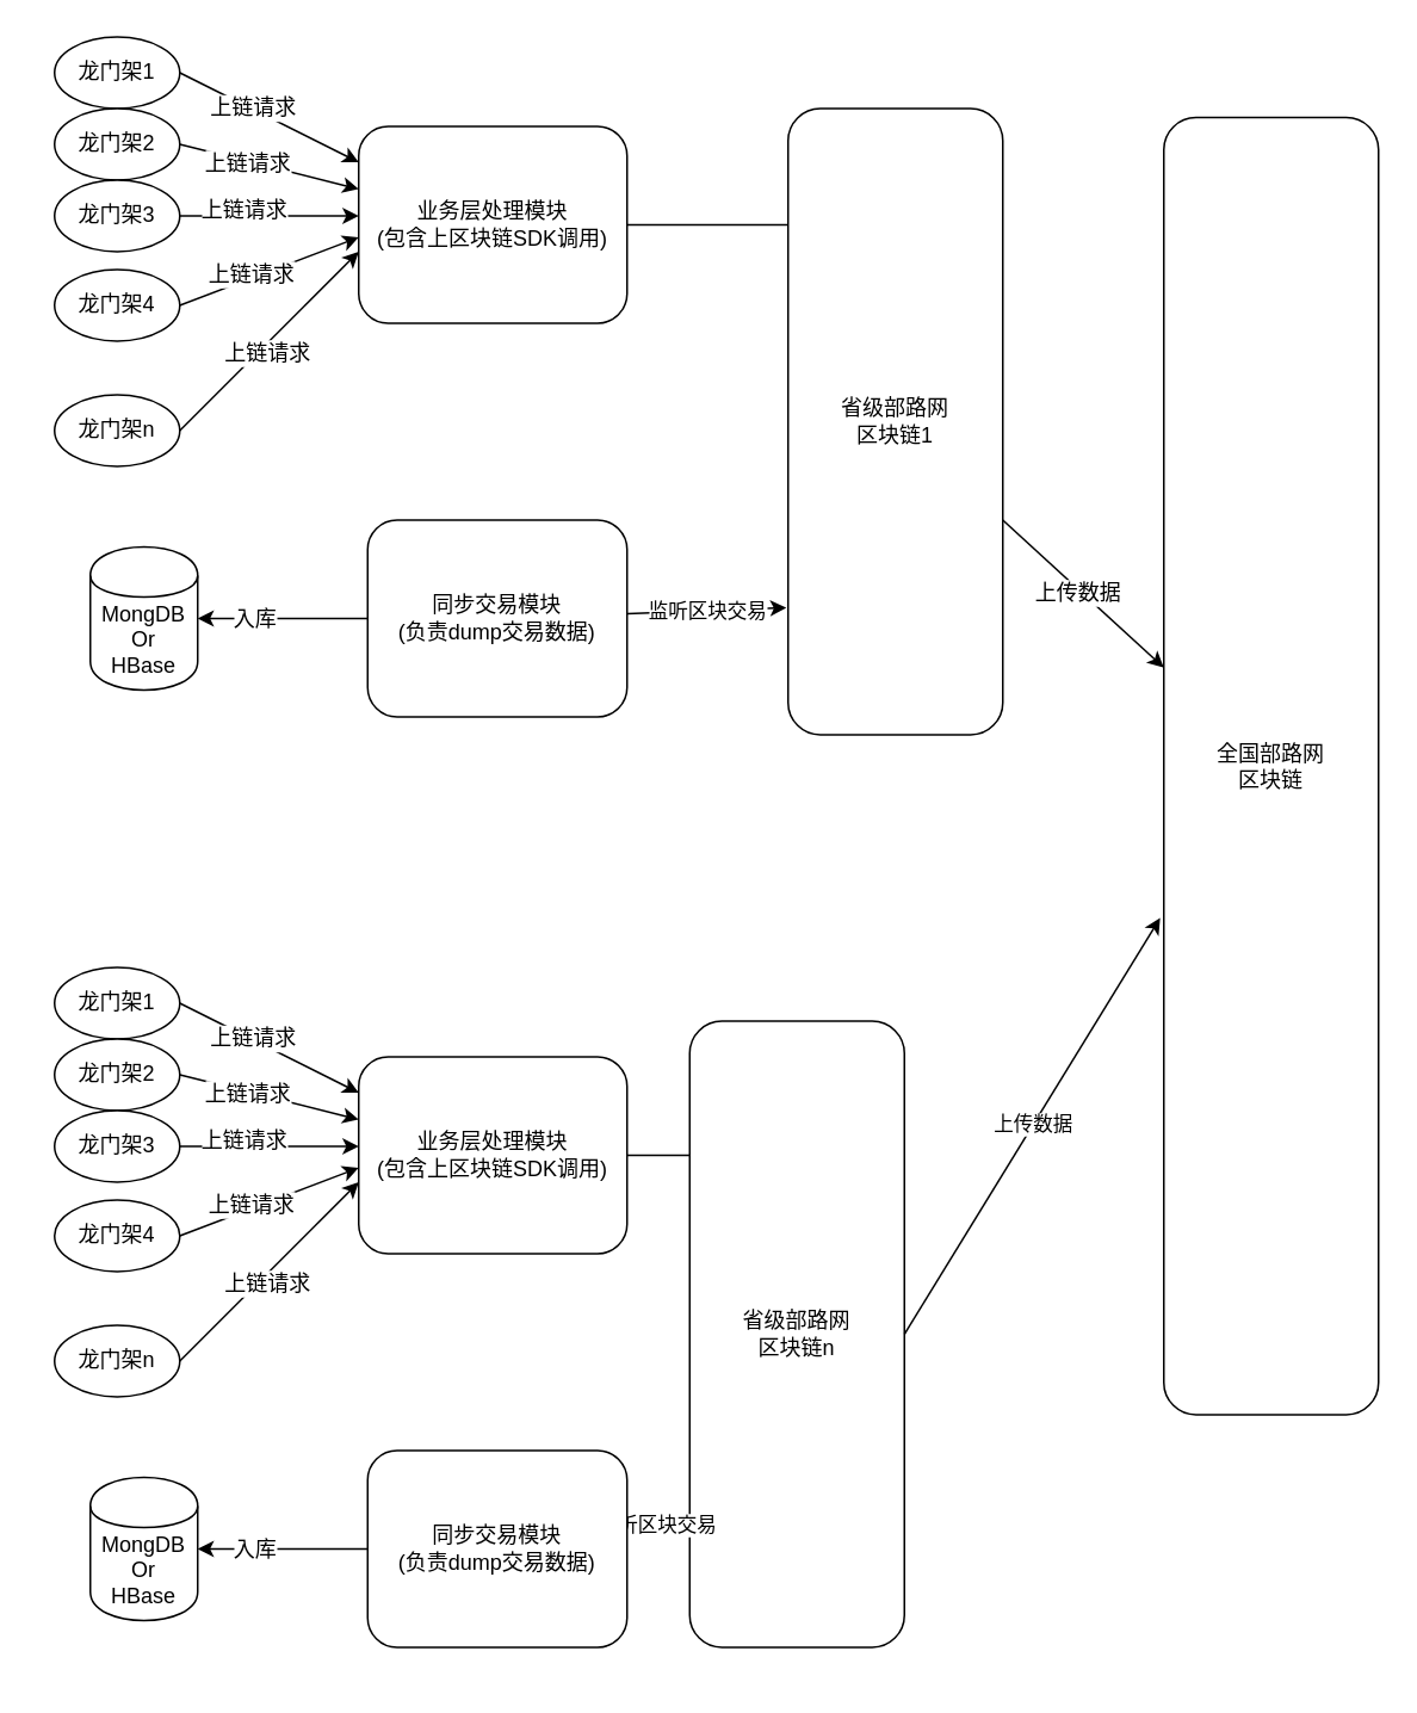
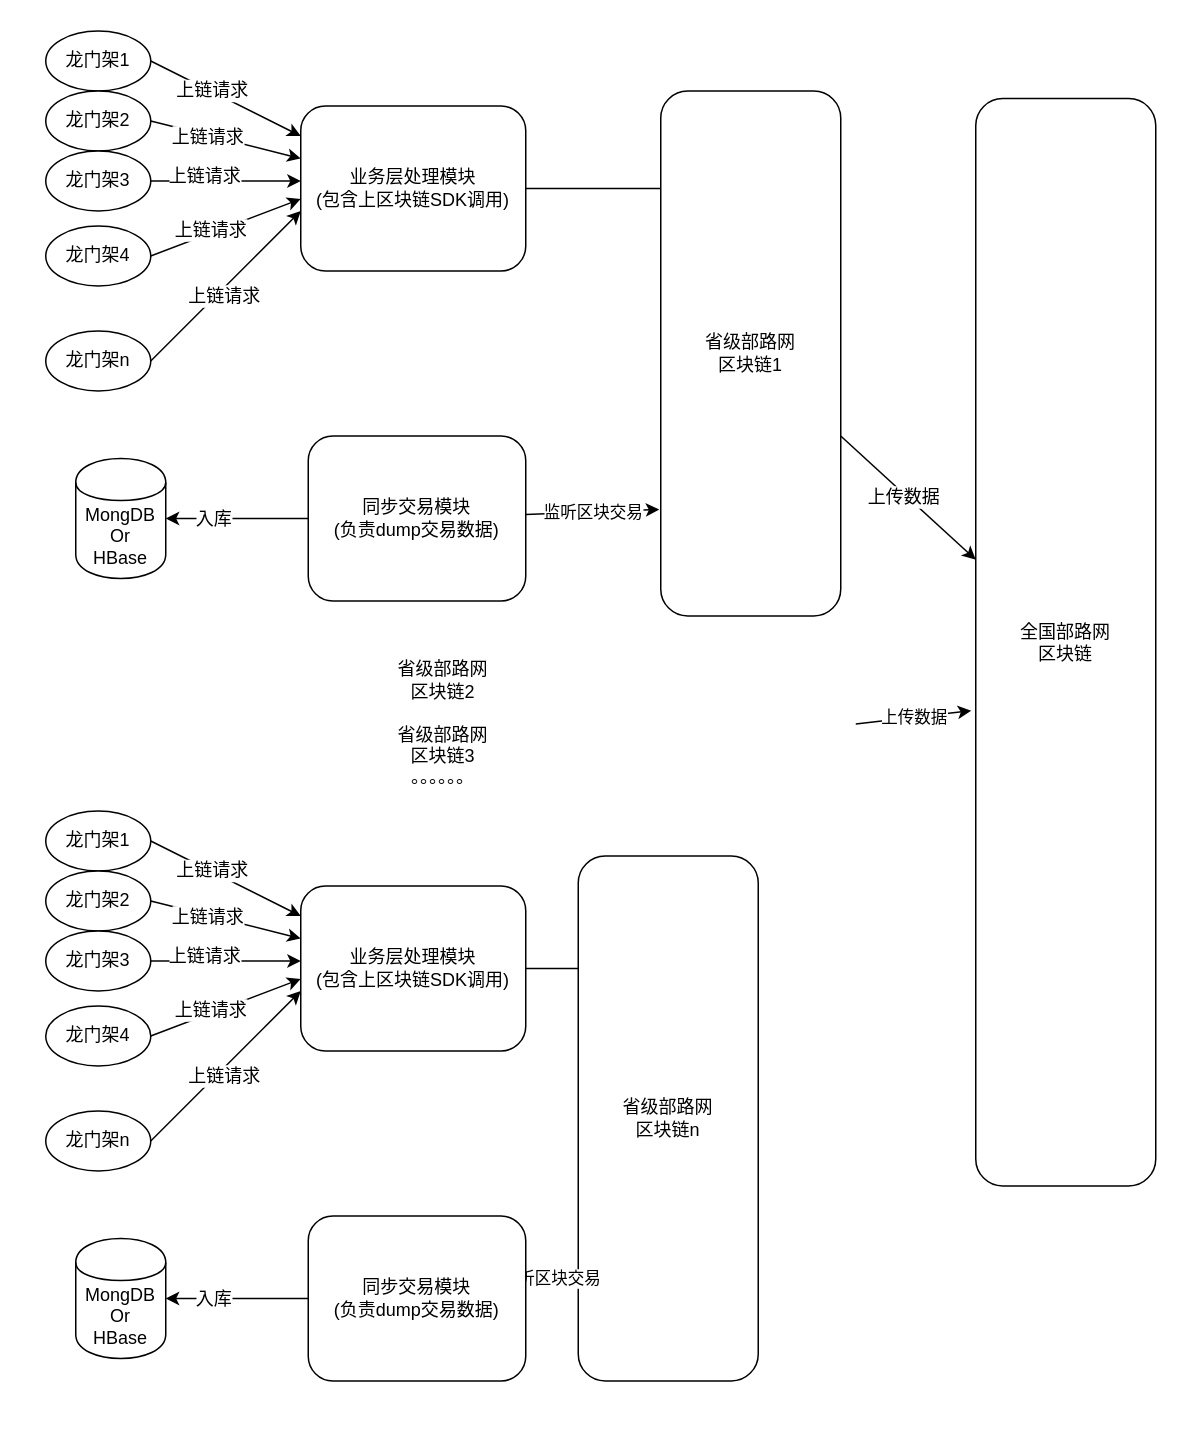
  <mxCell id="0" />
  <mxCell id="1" parent="0" />
  <mxCell id="2" value="" style="edgeStyle=none;rounded=0;orthogonalLoop=1;jettySize=auto;html=1;" edge="1" parent="1" source="24" target="4"><mxGeometry relative="1" as="geometry" /></mxCell>
  <mxCell id="3" value="上传数据" style="text;html=1;resizable=0;points=[];align=center;verticalAlign=middle;labelBackgroundColor=#ffffff;" vertex="1" connectable="0" parent="2"><mxGeometry x="-0.05" y="-2" relative="1" as="geometry"><mxPoint as="offset" /></mxGeometry></mxCell>
  <mxCell id="4" value="全国部路网&lt;br&gt;区块链" style="rounded=1;whiteSpace=wrap;html=1;" vertex="1" parent="1"><mxGeometry x="650" y="65" width="120" height="725" as="geometry" /></mxCell>
  <mxCell id="5" value="" style="group" vertex="1" connectable="0" parent="1"><mxGeometry x="30" y="20" width="540" height="395" as="geometry" /></mxCell>
  <mxCell id="6" value="" style="group" vertex="1" connectable="0" parent="5"><mxGeometry width="540" height="395" as="geometry" /></mxCell>
  <mxCell id="7" style="rounded=0;orthogonalLoop=1;jettySize=auto;html=1;exitX=1;exitY=0.5;exitDx=0;exitDy=0;" edge="1" parent="6" source="9"><mxGeometry relative="1" as="geometry"><mxPoint x="170" y="70" as="targetPoint" /></mxGeometry></mxCell>
  <mxCell id="8" value="上链请求" style="text;html=1;resizable=0;points=[];align=center;verticalAlign=middle;labelBackgroundColor=#ffffff;" vertex="1" connectable="0" parent="7"><mxGeometry x="-0.192" y="1" relative="1" as="geometry"><mxPoint as="offset" /></mxGeometry></mxCell>
  <mxCell id="9" value="龙门架1" style="ellipse;whiteSpace=wrap;html=1;" vertex="1" parent="6"><mxGeometry width="70" height="40" as="geometry" /></mxCell>
  <mxCell id="10" style="edgeStyle=none;rounded=0;orthogonalLoop=1;jettySize=auto;html=1;exitX=1;exitY=0.5;exitDx=0;exitDy=0;" edge="1" parent="6" source="12"><mxGeometry relative="1" as="geometry"><mxPoint x="170" y="85" as="targetPoint" /></mxGeometry></mxCell>
  <mxCell id="11" value="上链请求" style="text;html=1;resizable=0;points=[];align=center;verticalAlign=middle;labelBackgroundColor=#ffffff;" vertex="1" connectable="0" parent="10"><mxGeometry x="-0.238" relative="1" as="geometry"><mxPoint y="1" as="offset" /></mxGeometry></mxCell>
  <mxCell id="12" value="龙门架2" style="ellipse;whiteSpace=wrap;html=1;" vertex="1" parent="6"><mxGeometry y="40" width="70" height="40" as="geometry" /></mxCell>
  <mxCell id="13" style="edgeStyle=none;rounded=0;orthogonalLoop=1;jettySize=auto;html=1;exitX=1;exitY=0.5;exitDx=0;exitDy=0;" edge="1" parent="6" source="15"><mxGeometry relative="1" as="geometry"><mxPoint x="170" y="120" as="targetPoint" /></mxGeometry></mxCell>
  <mxCell id="14" value="上链请求" style="text;html=1;resizable=0;points=[];align=center;verticalAlign=middle;labelBackgroundColor=#ffffff;" vertex="1" connectable="0" parent="13"><mxGeometry x="-0.08" y="-4" relative="1" as="geometry"><mxPoint as="offset" /></mxGeometry></mxCell>
  <mxCell id="15" value="龙门架n" style="ellipse;whiteSpace=wrap;html=1;" vertex="1" parent="6"><mxGeometry y="200" width="70" height="40" as="geometry" /></mxCell>
  <mxCell id="16" style="edgeStyle=none;rounded=0;orthogonalLoop=1;jettySize=auto;html=1;exitX=1;exitY=0.5;exitDx=0;exitDy=0;" edge="1" parent="6" source="18"><mxGeometry relative="1" as="geometry"><mxPoint x="170" y="100" as="targetPoint" /></mxGeometry></mxCell>
  <mxCell id="17" value="上链请求" style="text;html=1;resizable=0;points=[];align=center;verticalAlign=middle;labelBackgroundColor=#ffffff;" vertex="1" connectable="0" parent="16"><mxGeometry x="-0.3" y="4" relative="1" as="geometry"><mxPoint as="offset" /></mxGeometry></mxCell>
  <mxCell id="18" value="龙门架3" style="ellipse;whiteSpace=wrap;html=1;" vertex="1" parent="6"><mxGeometry y="80" width="70" height="40" as="geometry" /></mxCell>
  <mxCell id="19" style="edgeStyle=none;rounded=0;orthogonalLoop=1;jettySize=auto;html=1;exitX=1;exitY=0.5;exitDx=0;exitDy=0;entryX=0;entryY=0.7;entryDx=0;entryDy=0;" edge="1" parent="6" source="21"><mxGeometry relative="1" as="geometry"><mxPoint x="170" y="112" as="targetPoint" /></mxGeometry></mxCell>
  <mxCell id="20" value="上链请求" style="text;html=1;resizable=0;points=[];align=center;verticalAlign=middle;labelBackgroundColor=#ffffff;" vertex="1" connectable="0" parent="19"><mxGeometry x="-0.205" y="2" relative="1" as="geometry"><mxPoint as="offset" /></mxGeometry></mxCell>
  <mxCell id="21" value="龙门架4" style="ellipse;whiteSpace=wrap;html=1;" vertex="1" parent="6"><mxGeometry y="130" width="70" height="40" as="geometry" /></mxCell>
  <mxCell id="22" style="edgeStyle=none;rounded=0;orthogonalLoop=1;jettySize=auto;html=1;exitX=1;exitY=0.5;exitDx=0;exitDy=0;" edge="1" parent="6" source="23"><mxGeometry relative="1" as="geometry"><mxPoint x="420" y="105" as="targetPoint" /></mxGeometry></mxCell>
  <mxCell id="23" value="业务层处理模块&lt;br&gt;(包含上区块链SDK调用)" style="rounded=1;whiteSpace=wrap;html=1;" vertex="1" parent="6"><mxGeometry x="170" y="50" width="150" height="110" as="geometry" /></mxCell>
  <mxCell id="24" value="省级部路网&lt;br&gt;区块链1" style="rounded=1;whiteSpace=wrap;html=1;" vertex="1" parent="6"><mxGeometry x="410" y="40" width="120" height="350" as="geometry" /></mxCell>
  <mxCell id="25" value="监听区块交易" style="edgeStyle=none;rounded=0;orthogonalLoop=1;jettySize=auto;html=1;entryX=-0.008;entryY=0.797;entryDx=0;entryDy=0;entryPerimeter=0;" edge="1" parent="6" source="26" target="24"><mxGeometry relative="1" as="geometry"><mxPoint x="400" y="325" as="targetPoint" /></mxGeometry></mxCell>
  <mxCell id="26" value="同步交易模块&lt;br&gt;(负责dump交易数据)" style="rounded=1;whiteSpace=wrap;html=1;" vertex="1" parent="6"><mxGeometry x="175" y="270" width="145" height="110" as="geometry" /></mxCell>
  <mxCell id="27" value="MongDB&lt;br&gt;Or&lt;br&gt;HBase" style="shape=cylinder;whiteSpace=wrap;html=1;boundedLbl=1;backgroundOutline=1;" vertex="1" parent="6"><mxGeometry x="20" y="285" width="60" height="80" as="geometry" /></mxCell>
  <mxCell id="28" style="edgeStyle=none;rounded=0;orthogonalLoop=1;jettySize=auto;html=1;exitX=0;exitY=0.5;exitDx=0;exitDy=0;entryX=1;entryY=0.5;entryDx=0;entryDy=0;" edge="1" parent="6" source="26" target="27"><mxGeometry relative="1" as="geometry" /></mxCell>
  <mxCell id="29" value="入库" style="text;html=1;resizable=0;points=[];align=center;verticalAlign=middle;labelBackgroundColor=#ffffff;" vertex="1" connectable="0" parent="28"><mxGeometry x="0.339" relative="1" as="geometry"><mxPoint as="offset" /></mxGeometry></mxCell>
  <mxCell id="30" value="" style="group" vertex="1" connectable="0" parent="1"><mxGeometry x="30" y="540" width="540" height="395" as="geometry" /></mxCell>
  <mxCell id="31" value="" style="group" vertex="1" connectable="0" parent="30"><mxGeometry width="540" height="395" as="geometry" /></mxCell>
  <mxCell id="32" style="rounded=0;orthogonalLoop=1;jettySize=auto;html=1;exitX=1;exitY=0.5;exitDx=0;exitDy=0;" edge="1" parent="31" source="34"><mxGeometry relative="1" as="geometry"><mxPoint x="170" y="70" as="targetPoint" /></mxGeometry></mxCell>
  <mxCell id="33" value="上链请求" style="text;html=1;resizable=0;points=[];align=center;verticalAlign=middle;labelBackgroundColor=#ffffff;" vertex="1" connectable="0" parent="32"><mxGeometry x="-0.192" y="1" relative="1" as="geometry"><mxPoint as="offset" /></mxGeometry></mxCell>
  <mxCell id="34" value="龙门架1" style="ellipse;whiteSpace=wrap;html=1;" vertex="1" parent="31"><mxGeometry width="70" height="40" as="geometry" /></mxCell>
  <mxCell id="35" style="edgeStyle=none;rounded=0;orthogonalLoop=1;jettySize=auto;html=1;exitX=1;exitY=0.5;exitDx=0;exitDy=0;" edge="1" parent="31" source="37"><mxGeometry relative="1" as="geometry"><mxPoint x="170" y="85" as="targetPoint" /></mxGeometry></mxCell>
  <mxCell id="36" value="上链请求" style="text;html=1;resizable=0;points=[];align=center;verticalAlign=middle;labelBackgroundColor=#ffffff;" vertex="1" connectable="0" parent="35"><mxGeometry x="-0.238" relative="1" as="geometry"><mxPoint y="1" as="offset" /></mxGeometry></mxCell>
  <mxCell id="37" value="龙门架2" style="ellipse;whiteSpace=wrap;html=1;" vertex="1" parent="31"><mxGeometry y="40" width="70" height="40" as="geometry" /></mxCell>
  <mxCell id="38" style="edgeStyle=none;rounded=0;orthogonalLoop=1;jettySize=auto;html=1;exitX=1;exitY=0.5;exitDx=0;exitDy=0;" edge="1" parent="31" source="40"><mxGeometry relative="1" as="geometry"><mxPoint x="170" y="120" as="targetPoint" /></mxGeometry></mxCell>
  <mxCell id="39" value="上链请求" style="text;html=1;resizable=0;points=[];align=center;verticalAlign=middle;labelBackgroundColor=#ffffff;" vertex="1" connectable="0" parent="38"><mxGeometry x="-0.08" y="-4" relative="1" as="geometry"><mxPoint as="offset" /></mxGeometry></mxCell>
  <mxCell id="40" value="龙门架n" style="ellipse;whiteSpace=wrap;html=1;" vertex="1" parent="31"><mxGeometry y="200" width="70" height="40" as="geometry" /></mxCell>
  <mxCell id="41" style="edgeStyle=none;rounded=0;orthogonalLoop=1;jettySize=auto;html=1;exitX=1;exitY=0.5;exitDx=0;exitDy=0;" edge="1" parent="31" source="43"><mxGeometry relative="1" as="geometry"><mxPoint x="170" y="100" as="targetPoint" /></mxGeometry></mxCell>
  <mxCell id="42" value="上链请求" style="text;html=1;resizable=0;points=[];align=center;verticalAlign=middle;labelBackgroundColor=#ffffff;" vertex="1" connectable="0" parent="41"><mxGeometry x="-0.3" y="4" relative="1" as="geometry"><mxPoint as="offset" /></mxGeometry></mxCell>
  <mxCell id="43" value="龙门架3" style="ellipse;whiteSpace=wrap;html=1;" vertex="1" parent="31"><mxGeometry y="80" width="70" height="40" as="geometry" /></mxCell>
  <mxCell id="44" style="edgeStyle=none;rounded=0;orthogonalLoop=1;jettySize=auto;html=1;exitX=1;exitY=0.5;exitDx=0;exitDy=0;entryX=0;entryY=0.7;entryDx=0;entryDy=0;" edge="1" parent="31" source="46"><mxGeometry relative="1" as="geometry"><mxPoint x="170" y="112" as="targetPoint" /></mxGeometry></mxCell>
  <mxCell id="45" value="上链请求" style="text;html=1;resizable=0;points=[];align=center;verticalAlign=middle;labelBackgroundColor=#ffffff;" vertex="1" connectable="0" parent="44"><mxGeometry x="-0.205" y="2" relative="1" as="geometry"><mxPoint as="offset" /></mxGeometry></mxCell>
  <mxCell id="46" value="龙门架4" style="ellipse;whiteSpace=wrap;html=1;" vertex="1" parent="31"><mxGeometry y="130" width="70" height="40" as="geometry" /></mxCell>
  <mxCell id="47" style="edgeStyle=none;rounded=0;orthogonalLoop=1;jettySize=auto;html=1;exitX=1;exitY=0.5;exitDx=0;exitDy=0;" edge="1" parent="31" source="48"><mxGeometry relative="1" as="geometry"><mxPoint x="420" y="105" as="targetPoint" /></mxGeometry></mxCell>
  <mxCell id="48" value="业务层处理模块&lt;br&gt;(包含上区块链SDK调用)" style="rounded=1;whiteSpace=wrap;html=1;" vertex="1" parent="31"><mxGeometry x="170" y="50" width="150" height="110" as="geometry" /></mxCell>
  <mxCell id="49" value="省级部路网&lt;br&gt;区块链n" style="rounded=1;whiteSpace=wrap;html=1;" vertex="1" parent="31"><mxGeometry x="355" y="30" width="120" height="350" as="geometry" /></mxCell>
  <mxCell id="50" value="监听区块交易" style="edgeStyle=none;rounded=0;orthogonalLoop=1;jettySize=auto;html=1;entryX=-0.008;entryY=0.797;entryDx=0;entryDy=0;entryPerimeter=0;" edge="1" parent="31" source="51" target="49"><mxGeometry relative="1" as="geometry"><mxPoint x="400" y="325" as="targetPoint" /></mxGeometry></mxCell>
  <mxCell id="51" value="同步交易模块&lt;br&gt;(负责dump交易数据)" style="rounded=1;whiteSpace=wrap;html=1;" vertex="1" parent="31"><mxGeometry x="175" y="270" width="145" height="110" as="geometry" /></mxCell>
  <mxCell id="52" value="MongDB&lt;br&gt;Or&lt;br&gt;HBase" style="shape=cylinder;whiteSpace=wrap;html=1;boundedLbl=1;backgroundOutline=1;" vertex="1" parent="31"><mxGeometry x="20" y="285" width="60" height="80" as="geometry" /></mxCell>
  <mxCell id="53" style="edgeStyle=none;rounded=0;orthogonalLoop=1;jettySize=auto;html=1;exitX=0;exitY=0.5;exitDx=0;exitDy=0;entryX=1;entryY=0.5;entryDx=0;entryDy=0;" edge="1" parent="31" source="51" target="52"><mxGeometry relative="1" as="geometry" /></mxCell>
  <mxCell id="54" value="入库" style="text;html=1;resizable=0;points=[];align=center;verticalAlign=middle;labelBackgroundColor=#ffffff;" vertex="1" connectable="0" parent="53"><mxGeometry x="0.339" relative="1" as="geometry"><mxPoint as="offset" /></mxGeometry></mxCell>
- <mxCell id="55" value="上传数据" style="endArrow=classic;html=1;exitX=1;exitY=0.5;exitDx=0;exitDy=0;entryX=-0.017;entryY=0.617;entryDx=0;entryDy=0;entryPerimeter=0;" edge="1" parent="1" source="49" target="4"><mxGeometry width="50" height="50" relative="1" as="geometry"><mxPoint x="30" y="930" as="sourcePoint" /><mxPoint x="80" y="880" as="targetPoint" /></mxGeometry></mxCell>
+ <mxCell id="56" value="省级部路网&lt;br&gt;区块链2&lt;br&gt;&lt;br&gt;省级部路网&lt;br&gt;区块链3&lt;br&gt;。。。。。。" style="rounded=1;whiteSpace=wrap;html=1;shadow=0;strokeColor=#FFFFFF;" vertex="1" parent="1"><mxGeometry x="20" y="433" width="550" height="98" as="geometry" /></mxCell>
+ <mxCell id="57" value="上传数据" style="endArrow=classic;html=1;exitX=1;exitY=0.5;exitDx=0;exitDy=0;entryX=-0.025;entryY=0.563;entryDx=0;entryDy=0;entryPerimeter=0;" edge="1" parent="1" source="56" target="4"><mxGeometry width="50" height="50" relative="1" as="geometry"><mxPoint x="20" y="1010" as="sourcePoint" /><mxPoint x="70" y="960" as="targetPoint" /></mxGeometry></mxCell>
